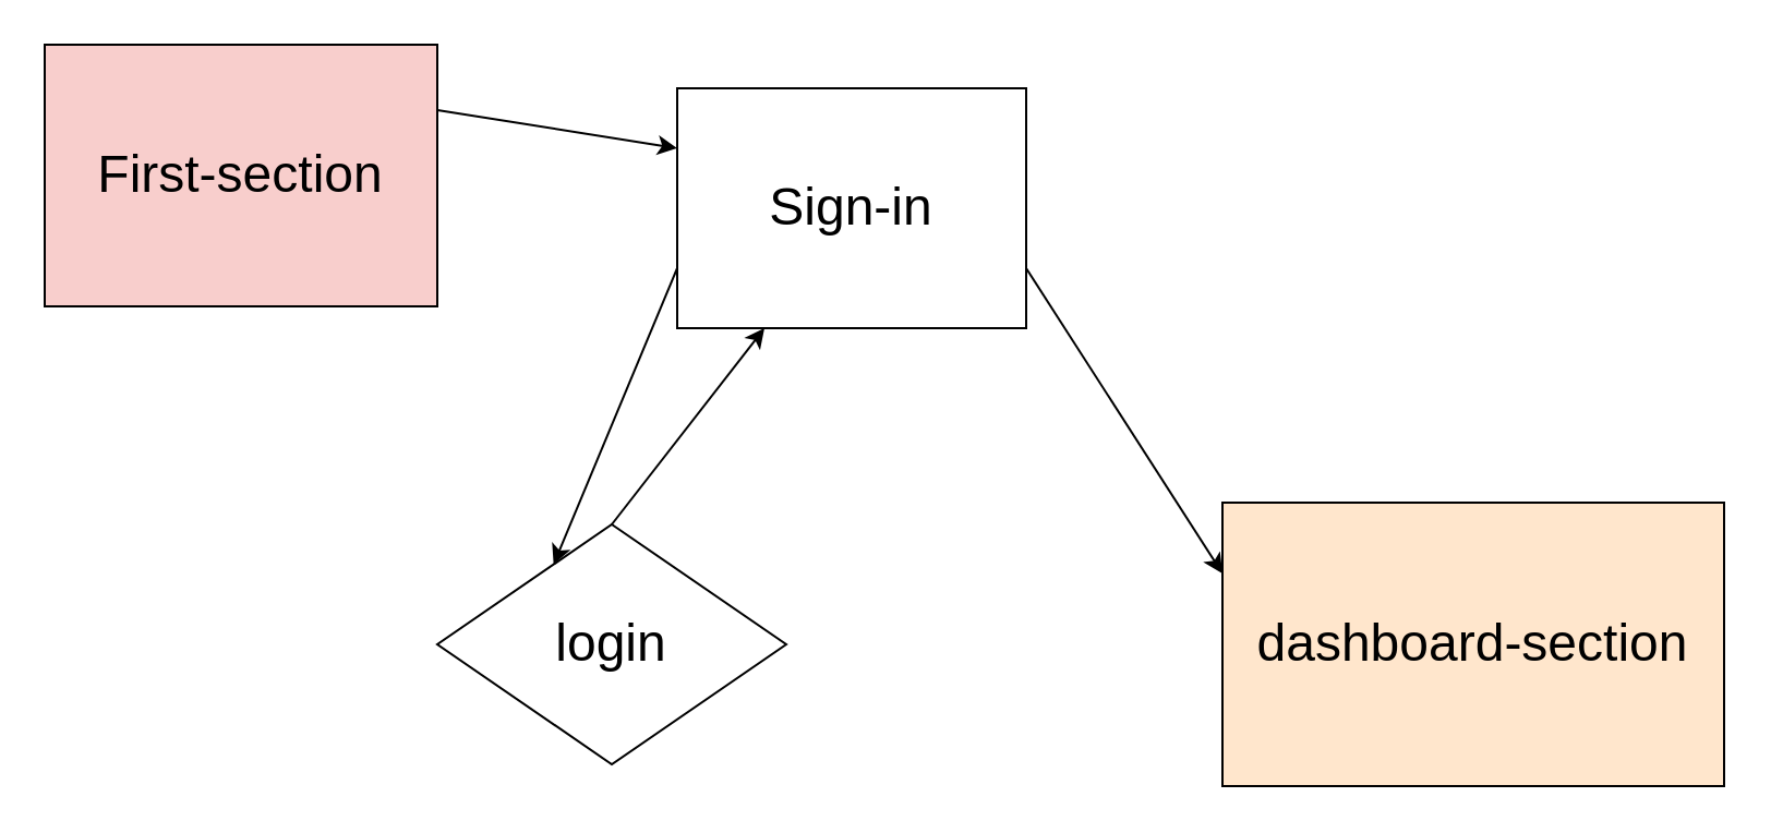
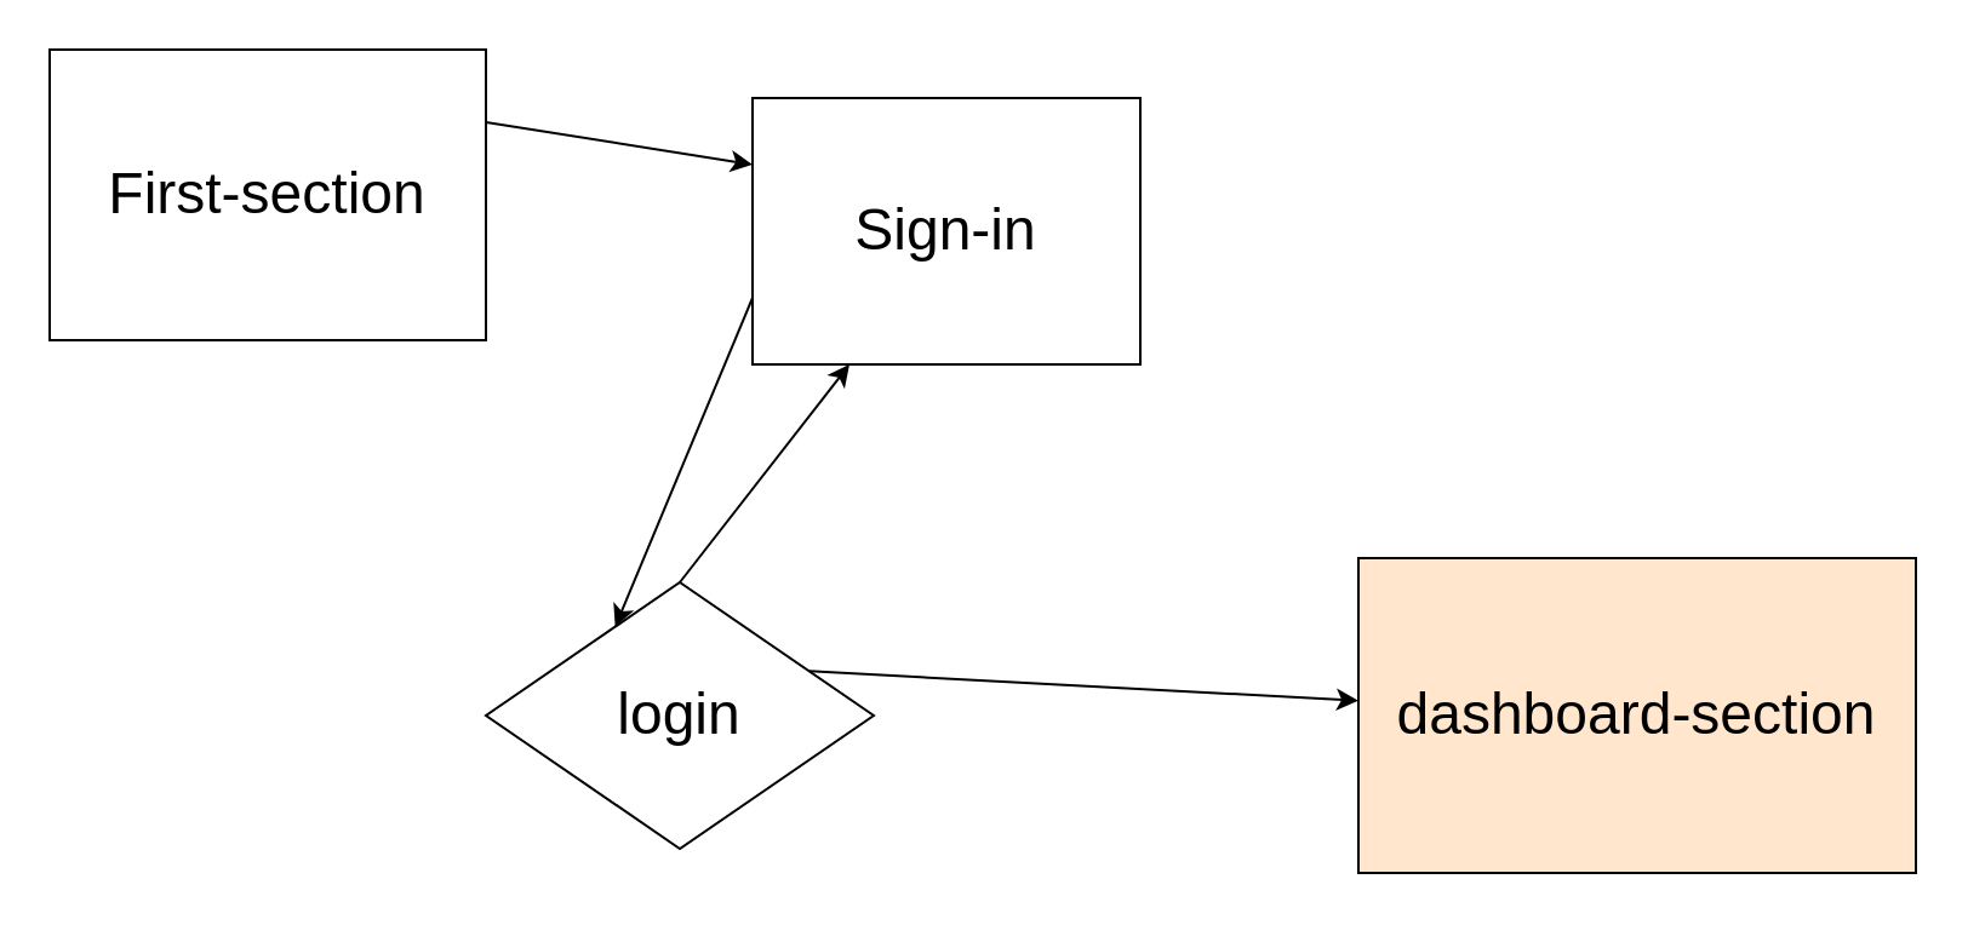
  <mxCell id="0" />
  <mxCell id="1" parent="0" />
  <mxCell id="2" style="edgeStyle=none;html=1;exitX=1;exitY=0.25;exitDx=0;exitDy=0;entryX=0;entryY=0.25;entryDx=0;entryDy=0;" edge="1" parent="1" source="3" target="6"><mxGeometry relative="1" as="geometry" /></mxCell>
- <mxCell id="3" value="&lt;font style=&quot;font-size: 24px;&quot;&gt;First-section&lt;/font&gt;" style="whiteSpace=wrap;html=1;fillColor=#f8cecc;" vertex="1" parent="1"><mxGeometry x="20" y="20" width="180" height="120" as="geometry" /></mxCell>
+ <mxCell id="3" value="&lt;font style=&quot;font-size: 24px;&quot;&gt;First-section&lt;/font&gt;" style="whiteSpace=wrap;html=1;" vertex="1" parent="1"><mxGeometry x="20" y="20" width="180" height="120" as="geometry" /></mxCell>
  <mxCell id="4" style="edgeStyle=none;html=1;exitX=0;exitY=0.75;exitDx=0;exitDy=0;entryX=0.25;entryY=0;entryDx=0;entryDy=0;" edge="1" parent="1" source="6" target="9"><mxGeometry relative="1" as="geometry" /></mxCell>
- <mxCell id="5" style="edgeStyle=none;html=1;exitX=1;exitY=0.75;exitDx=0;exitDy=0;entryX=0;entryY=0.25;entryDx=0;entryDy=0;" edge="1" parent="1" source="6" target="10"><mxGeometry relative="1" as="geometry" /></mxCell>
  <mxCell id="6" value="&lt;font style=&quot;font-size: 24px;&quot;&gt;Sign-in&lt;/font&gt;" style="whiteSpace=wrap;html=1;" vertex="1" parent="1"><mxGeometry x="310" y="40" width="160" height="110" as="geometry" /></mxCell>
+ <mxCell id="7" style="edgeStyle=none;html=1;exitX=1;exitY=0.25;exitDx=0;exitDy=0;" edge="1" parent="1" source="9" target="10"><mxGeometry relative="1" as="geometry" /></mxCell>
  <mxCell id="8" style="edgeStyle=none;html=1;exitX=0.5;exitY=0;exitDx=0;exitDy=0;entryX=0.25;entryY=1;entryDx=0;entryDy=0;" edge="1" parent="1" source="9" target="6"><mxGeometry relative="1" as="geometry" /></mxCell>
  <mxCell id="9" value="&lt;font style=&quot;font-size: 24px;&quot;&gt;login&lt;/font&gt;" style="rhombus;whiteSpace=wrap;html=1;" vertex="1" parent="1"><mxGeometry x="200" y="240" width="160" height="110" as="geometry" /></mxCell>
  <mxCell id="10" value="&lt;font style=&quot;font-size: 24px;&quot;&gt;dashboard-section&lt;/font&gt;" style="whiteSpace=wrap;html=1;fillColor=#ffe6cc;" vertex="1" parent="1"><mxGeometry x="560" y="230" width="230" height="130" as="geometry" /></mxCell>
